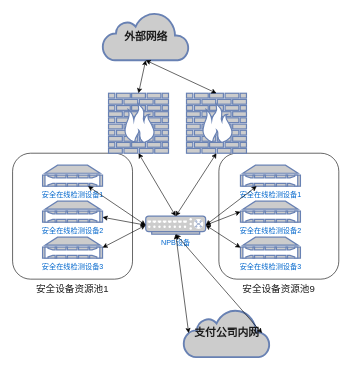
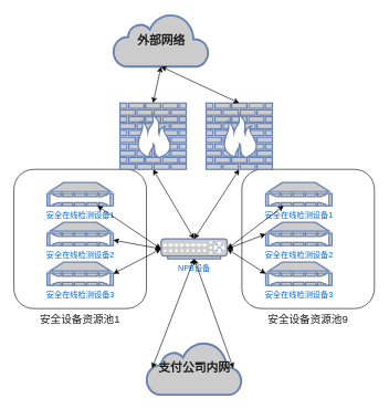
  <mxCell id="0" />
  <mxCell id="1" parent="0" />
  <mxCell id="2" value="安全设备资源池9" style="rounded=1;whiteSpace=wrap;html=1;fontSize=16;fontColor=#1A1A1A;labelPosition=center;verticalLabelPosition=bottom;align=center;verticalAlign=top;" vertex="1" parent="1"><mxGeometry x="364" y="255" width="200" height="210" as="geometry" /></mxCell>
  <mxCell id="3" value="安全设备资源池1" style="rounded=1;whiteSpace=wrap;html=1;fontSize=16;fontColor=#1A1A1A;labelPosition=center;verticalLabelPosition=bottom;align=center;verticalAlign=top;" vertex="1" parent="1"><mxGeometry x="20" y="255" width="200" height="210" as="geometry" /></mxCell>
  <mxCell id="4" value="&lt;font style=&quot;font-size: 18px&quot; color=&quot;#1a1a1a&quot;&gt;&lt;b&gt;外部网络&lt;/b&gt;&lt;/font&gt;" style="html=1;outlineConnect=0;fillColor=#CCCCCC;strokeColor=#6881B3;gradientColor=none;gradientDirection=north;strokeWidth=2;shape=mxgraph.networks.cloud;fontColor=#ffffff;" vertex="1" parent="1"><mxGeometry x="170" y="20" width="144" height="80" as="geometry" /></mxCell>
  <mxCell id="5" value="" style="fontColor=#0066CC;verticalAlign=top;verticalLabelPosition=bottom;labelPosition=center;align=center;html=1;outlineConnect=0;fillColor=#CCCCCC;strokeColor=#6881B3;gradientColor=none;gradientDirection=north;strokeWidth=2;shape=mxgraph.networks.firewall;" vertex="1" parent="1"><mxGeometry x="180" y="155" width="100" height="100" as="geometry" /></mxCell>
  <mxCell id="6" value="" style="fontColor=#0066CC;verticalAlign=top;verticalLabelPosition=bottom;labelPosition=center;align=center;html=1;outlineConnect=0;fillColor=#CCCCCC;strokeColor=#6881B3;gradientColor=none;gradientDirection=north;strokeWidth=2;shape=mxgraph.networks.firewall;" vertex="1" parent="1"><mxGeometry x="310" y="155" width="100" height="100" as="geometry" /></mxCell>
  <mxCell id="7" value="安全在线检测设备1" style="fontColor=#0066CC;verticalAlign=top;verticalLabelPosition=bottom;labelPosition=center;align=center;html=1;outlineConnect=0;fillColor=#CCCCCC;strokeColor=#6881B3;gradientColor=none;gradientDirection=north;strokeWidth=2;shape=mxgraph.networks.nas_filer;" vertex="1" parent="1"><mxGeometry x="70" y="275" width="100" height="35" as="geometry" /></mxCell>
  <mxCell id="8" value="NPB设备" style="fontColor=#0066CC;verticalAlign=top;verticalLabelPosition=bottom;labelPosition=center;align=center;html=1;outlineConnect=0;fillColor=#CCCCCC;strokeColor=#6881B3;gradientColor=none;gradientDirection=north;strokeWidth=2;shape=mxgraph.networks.switch;" vertex="1" parent="1"><mxGeometry x="242" y="360" width="100" height="30" as="geometry" /></mxCell>
  <mxCell id="9" value="安全在线检测设备2" style="fontColor=#0066CC;verticalAlign=top;verticalLabelPosition=bottom;labelPosition=center;align=center;html=1;outlineConnect=0;fillColor=#CCCCCC;strokeColor=#6881B3;gradientColor=none;gradientDirection=north;strokeWidth=2;shape=mxgraph.networks.nas_filer;" vertex="1" parent="1"><mxGeometry x="70" y="335" width="100" height="35" as="geometry" /></mxCell>
  <mxCell id="10" value="安全在线检测设备3" style="fontColor=#0066CC;verticalAlign=top;verticalLabelPosition=bottom;labelPosition=center;align=center;html=1;outlineConnect=0;fillColor=#CCCCCC;strokeColor=#6881B3;gradientColor=none;gradientDirection=north;strokeWidth=2;shape=mxgraph.networks.nas_filer;" vertex="1" parent="1"><mxGeometry x="70" y="395" width="100" height="35" as="geometry" /></mxCell>
  <mxCell id="11" value="" style="endArrow=classic;startArrow=classic;html=1;rounded=0;exitX=0.5;exitY=1;exitDx=0;exitDy=0;exitPerimeter=0;entryX=0.5;entryY=0;entryDx=0;entryDy=0;entryPerimeter=0;" edge="1" parent="1" source="4" target="5"><mxGeometry width="50" height="50" relative="1" as="geometry"><mxPoint x="480" y="375" as="sourcePoint" /><mxPoint x="530" y="325" as="targetPoint" /></mxGeometry></mxCell>
  <mxCell id="12" value="" style="endArrow=classic;startArrow=classic;html=1;rounded=0;exitX=0.5;exitY=1;exitDx=0;exitDy=0;exitPerimeter=0;entryX=0.5;entryY=0;entryDx=0;entryDy=0;entryPerimeter=0;" edge="1" parent="1" source="4" target="6"><mxGeometry width="50" height="50" relative="1" as="geometry"><mxPoint x="302" y="95" as="sourcePoint" /><mxPoint x="240" y="165" as="targetPoint" /></mxGeometry></mxCell>
  <mxCell id="13" value="" style="endArrow=classic;startArrow=classic;html=1;rounded=0;exitX=0.5;exitY=1;exitDx=0;exitDy=0;exitPerimeter=0;entryX=0.5;entryY=0;entryDx=0;entryDy=0;entryPerimeter=0;" edge="1" parent="1" source="5" target="8"><mxGeometry width="50" height="50" relative="1" as="geometry"><mxPoint x="302" y="95" as="sourcePoint" /><mxPoint x="240" y="165" as="targetPoint" /></mxGeometry></mxCell>
  <mxCell id="14" value="" style="endArrow=classic;startArrow=classic;html=1;rounded=0;exitX=0.5;exitY=1;exitDx=0;exitDy=0;exitPerimeter=0;entryX=0.5;entryY=0;entryDx=0;entryDy=0;entryPerimeter=0;" edge="1" parent="1" source="6" target="8"><mxGeometry width="50" height="50" relative="1" as="geometry"><mxPoint x="364" y="280" as="sourcePoint" /><mxPoint x="426" y="330" as="targetPoint" /></mxGeometry></mxCell>
  <mxCell id="15" value="" style="endArrow=classic;startArrow=classic;html=1;rounded=0;entryX=0;entryY=0.5;entryDx=0;entryDy=0;entryPerimeter=0;" edge="1" parent="1" source="7" target="8"><mxGeometry width="50" height="50" relative="1" as="geometry"><mxPoint x="170" y="255" as="sourcePoint" /><mxPoint x="232" y="305" as="targetPoint" /></mxGeometry></mxCell>
  <mxCell id="16" value="" style="endArrow=classic;startArrow=classic;html=1;rounded=0;entryX=0;entryY=0.5;entryDx=0;entryDy=0;entryPerimeter=0;" edge="1" parent="1" source="9" target="8"><mxGeometry width="50" height="50" relative="1" as="geometry"><mxPoint x="180" y="313.77" as="sourcePoint" /><mxPoint x="252" y="330" as="targetPoint" /></mxGeometry></mxCell>
  <mxCell id="17" value="" style="endArrow=classic;startArrow=classic;html=1;rounded=0;entryX=0;entryY=0.5;entryDx=0;entryDy=0;entryPerimeter=0;exitX=1;exitY=0.5;exitDx=0;exitDy=0;exitPerimeter=0;" edge="1" parent="1" source="10" target="8"><mxGeometry width="50" height="50" relative="1" as="geometry"><mxPoint x="180" y="346.23" as="sourcePoint" /><mxPoint x="252" y="330" as="targetPoint" /></mxGeometry></mxCell>
- <mxCell id="18" value="&lt;font color=&quot;#1a1a1a&quot; size=&quot;1&quot;&gt;&lt;b style=&quot;font-size: 18px&quot;&gt;支付公司内网&lt;/b&gt;&lt;/font&gt;" style="html=1;outlineConnect=0;fillColor=#CCCCCC;strokeColor=#6881B3;gradientColor=none;gradientDirection=north;strokeWidth=2;shape=mxgraph.networks.cloud;fontColor=#ffffff;" vertex="1" parent="1"><mxGeometry x="305" y="515" width="144" height="80" as="geometry" /></mxCell>
+ <mxCell id="18" value="&lt;font color=&quot;#1a1a1a&quot; size=&quot;1&quot;&gt;&lt;b style=&quot;font-size: 18px&quot;&gt;支付公司内网&lt;/b&gt;&lt;/font&gt;" style="html=1;outlineConnect=0;fillColor=#CCCCCC;strokeColor=#6881B3;gradientColor=none;gradientDirection=north;strokeWidth=2;shape=mxgraph.networks.cloud;fontColor=#ffffff;" vertex="1" parent="1"><mxGeometry x="220" y="515" width="144" height="80" as="geometry" /></mxCell>
  <mxCell id="19" value="安全在线检测设备1" style="fontColor=#0066CC;verticalAlign=top;verticalLabelPosition=bottom;labelPosition=center;align=center;html=1;outlineConnect=0;fillColor=#CCCCCC;strokeColor=#6881B3;gradientColor=none;gradientDirection=north;strokeWidth=2;shape=mxgraph.networks.nas_filer;" vertex="1" parent="1"><mxGeometry x="400" y="275" width="100" height="35" as="geometry" /></mxCell>
  <mxCell id="20" value="安全在线检测设备2" style="fontColor=#0066CC;verticalAlign=top;verticalLabelPosition=bottom;labelPosition=center;align=center;html=1;outlineConnect=0;fillColor=#CCCCCC;strokeColor=#6881B3;gradientColor=none;gradientDirection=north;strokeWidth=2;shape=mxgraph.networks.nas_filer;" vertex="1" parent="1"><mxGeometry x="400" y="335" width="100" height="35" as="geometry" /></mxCell>
  <mxCell id="21" value="安全在线检测设备3" style="fontColor=#0066CC;verticalAlign=top;verticalLabelPosition=bottom;labelPosition=center;align=center;html=1;outlineConnect=0;fillColor=#CCCCCC;strokeColor=#6881B3;gradientColor=none;gradientDirection=north;strokeWidth=2;shape=mxgraph.networks.nas_filer;" vertex="1" parent="1"><mxGeometry x="400" y="395" width="100" height="35" as="geometry" /></mxCell>
  <mxCell id="22" value="" style="endArrow=classic;startArrow=classic;html=1;rounded=0;entryX=1;entryY=0.5;entryDx=0;entryDy=0;entryPerimeter=0;exitX=0;exitY=0.5;exitDx=0;exitDy=0;exitPerimeter=0;" edge="1" parent="1" source="20" target="8"><mxGeometry width="50" height="50" relative="1" as="geometry"><mxPoint x="572" y="320" as="sourcePoint" /><mxPoint x="500" y="255" as="targetPoint" /></mxGeometry></mxCell>
  <mxCell id="23" value="" style="endArrow=classic;startArrow=classic;html=1;rounded=0;entryX=1;entryY=0.5;entryDx=0;entryDy=0;entryPerimeter=0;" edge="1" parent="1" source="19" target="8"><mxGeometry width="50" height="50" relative="1" as="geometry"><mxPoint x="572" y="320" as="sourcePoint" /><mxPoint x="510" y="313.77" as="targetPoint" /></mxGeometry></mxCell>
  <mxCell id="24" value="" style="endArrow=classic;startArrow=classic;html=1;rounded=0;entryX=1;entryY=0.5;entryDx=0;entryDy=0;entryPerimeter=0;exitX=0;exitY=0.5;exitDx=0;exitDy=0;exitPerimeter=0;" edge="1" parent="1" source="21" target="8"><mxGeometry width="50" height="50" relative="1" as="geometry"><mxPoint x="572" y="320" as="sourcePoint" /><mxPoint x="510" y="346.23" as="targetPoint" /></mxGeometry></mxCell>
  <mxCell id="25" value="" style="endArrow=classic;startArrow=classic;html=1;rounded=0;fontSize=16;fontColor=#1A1A1A;entryX=0.5;entryY=1;entryDx=0;entryDy=0;entryPerimeter=0;exitX=0.06;exitY=0.5;exitDx=0;exitDy=0;exitPerimeter=0;" edge="1" parent="1" source="18" target="8"><mxGeometry width="50" height="50" relative="1" as="geometry"><mxPoint x="250" y="465" as="sourcePoint" /><mxPoint x="300" y="415" as="targetPoint" /></mxGeometry></mxCell>
  <mxCell id="26" value="" style="endArrow=classic;startArrow=classic;html=1;rounded=0;fontSize=16;fontColor=#1A1A1A;exitX=0.5;exitY=1;exitDx=0;exitDy=0;exitPerimeter=0;entryX=0.91;entryY=0.5;entryDx=0;entryDy=0;entryPerimeter=0;" edge="1" parent="1" source="8" target="18"><mxGeometry width="50" height="50" relative="1" as="geometry"><mxPoint x="510" y="325" as="sourcePoint" /><mxPoint x="560" y="275" as="targetPoint" /></mxGeometry></mxCell>
